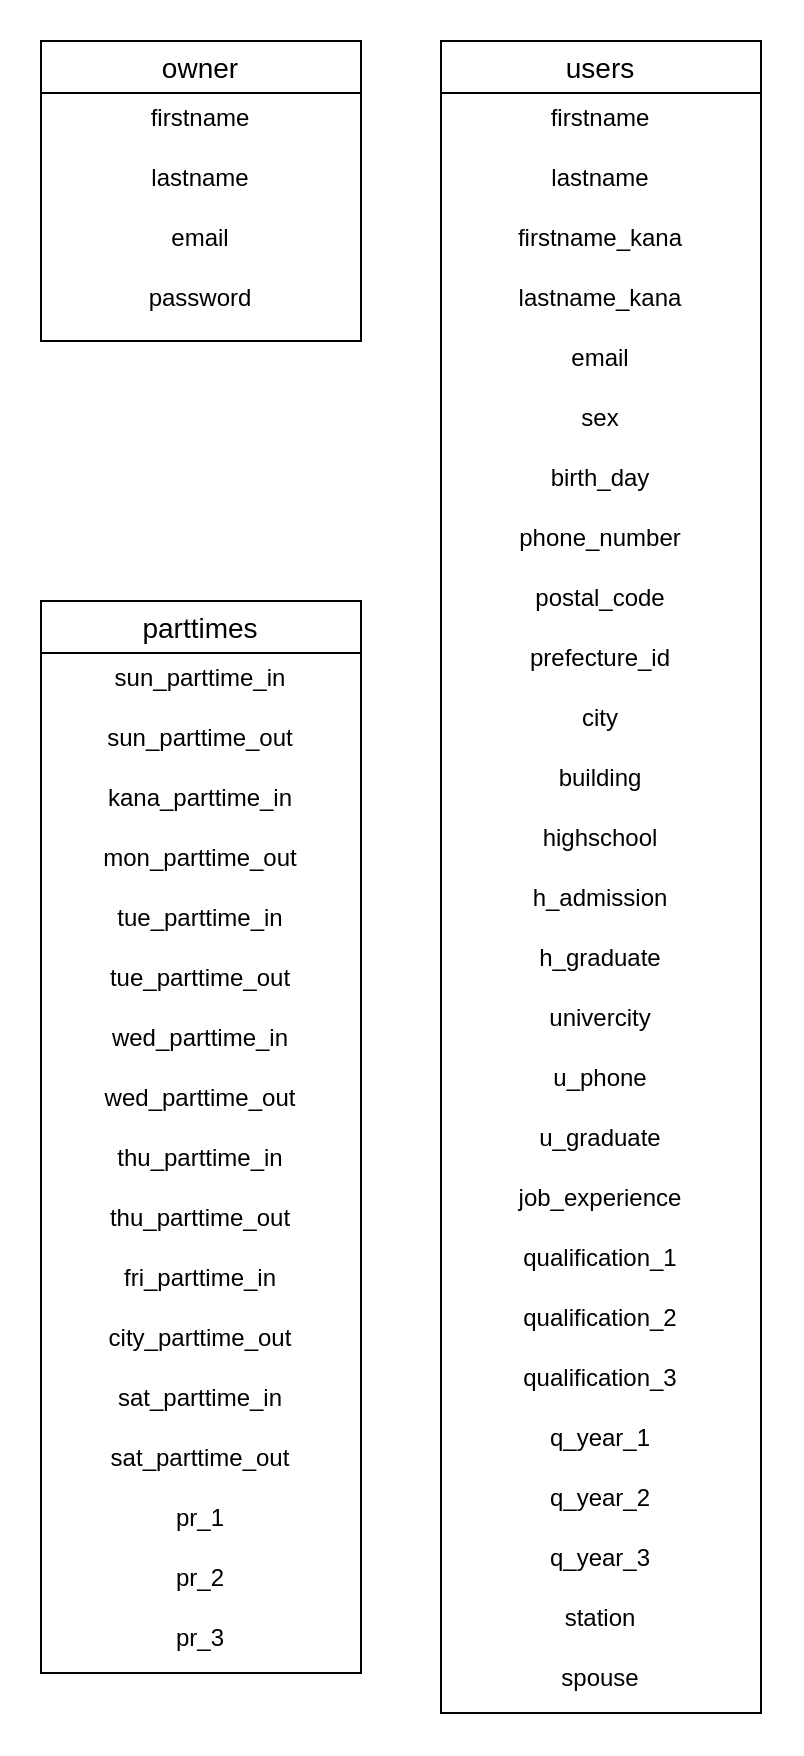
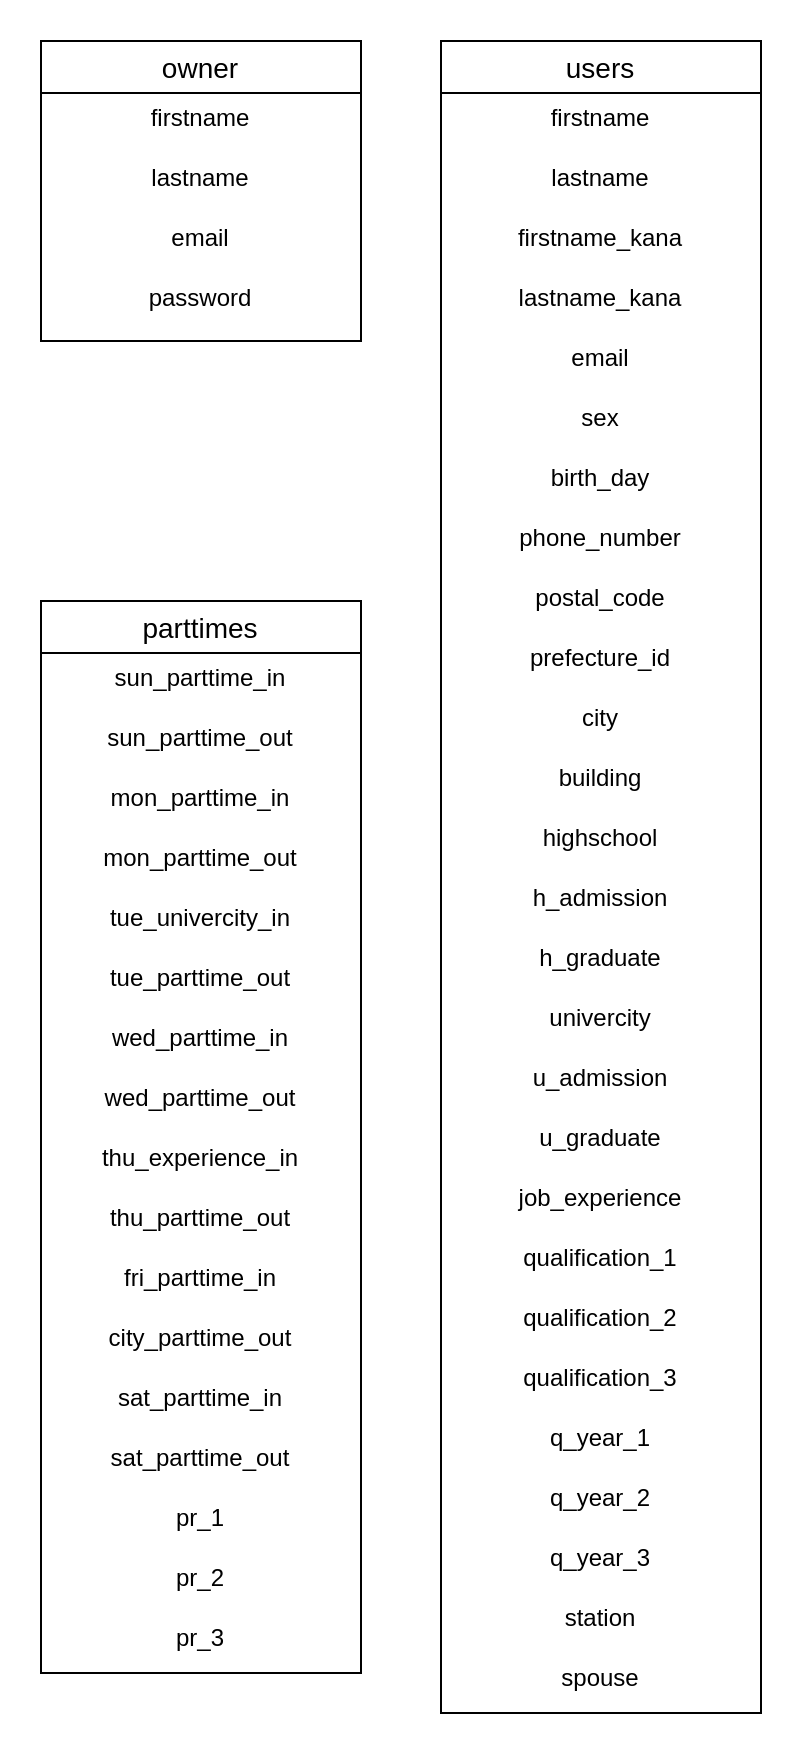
  <mxCell id="0" />
  <mxCell id="1" parent="0" />
  <mxCell id="2" value="users" style="swimlane;fontStyle=0;childLayout=stackLayout;horizontal=1;startSize=26;horizontalStack=0;resizeParent=1;resizeParentMax=0;resizeLast=0;collapsible=1;marginBottom=0;align=center;fontSize=14;spacing=1;verticalAlign=top;" parent="1" vertex="1"><mxGeometry x="220" y="20" width="160" height="836" as="geometry" /></mxCell>
  <mxCell id="3" value="firstname&#10;" style="text;strokeColor=none;fillColor=none;spacingLeft=4;spacingRight=4;overflow=hidden;rotatable=0;points=[[0,0.5],[1,0.5]];portConstraint=eastwest;fontSize=12;spacing=1;verticalAlign=top;align=center;horizontal=1;" parent="2" vertex="1"><mxGeometry y="26" width="160" height="30" as="geometry" /></mxCell>
  <mxCell id="4" value="lastname" style="text;strokeColor=none;fillColor=none;spacingLeft=4;spacingRight=4;overflow=hidden;rotatable=0;points=[[0,0.5],[1,0.5]];portConstraint=eastwest;fontSize=12;spacing=1;verticalAlign=top;align=center;horizontal=1;" parent="2" vertex="1"><mxGeometry y="56" width="160" height="30" as="geometry" /></mxCell>
  <mxCell id="5" value="firstname_kana" style="text;strokeColor=none;fillColor=none;spacingLeft=4;spacingRight=4;overflow=hidden;rotatable=0;points=[[0,0.5],[1,0.5]];portConstraint=eastwest;fontSize=12;spacing=1;verticalAlign=top;align=center;horizontal=1;" parent="2" vertex="1"><mxGeometry y="86" width="160" height="30" as="geometry" /></mxCell>
  <mxCell id="6" value="lastname_kana" style="text;strokeColor=none;fillColor=none;spacingLeft=4;spacingRight=4;overflow=hidden;rotatable=0;points=[[0,0.5],[1,0.5]];portConstraint=eastwest;fontSize=12;spacing=1;verticalAlign=top;align=center;horizontal=1;" parent="2" vertex="1"><mxGeometry y="116" width="160" height="30" as="geometry" /></mxCell>
  <mxCell id="7" value="email" style="text;strokeColor=none;fillColor=none;spacingLeft=4;spacingRight=4;overflow=hidden;rotatable=0;points=[[0,0.5],[1,0.5]];portConstraint=eastwest;fontSize=12;spacing=1;verticalAlign=top;align=center;horizontal=1;" parent="2" vertex="1"><mxGeometry y="146" width="160" height="30" as="geometry" /></mxCell>
  <mxCell id="8" value="sex" style="text;strokeColor=none;fillColor=none;spacingLeft=4;spacingRight=4;overflow=hidden;rotatable=0;points=[[0,0.5],[1,0.5]];portConstraint=eastwest;fontSize=12;spacing=1;verticalAlign=top;align=center;horizontal=1;" parent="2" vertex="1"><mxGeometry y="176" width="160" height="30" as="geometry" /></mxCell>
  <mxCell id="9" value="birth_day" style="text;strokeColor=none;fillColor=none;spacingLeft=4;spacingRight=4;overflow=hidden;rotatable=0;points=[[0,0.5],[1,0.5]];portConstraint=eastwest;fontSize=12;spacing=1;verticalAlign=top;align=center;horizontal=1;" parent="2" vertex="1"><mxGeometry y="206" width="160" height="30" as="geometry" /></mxCell>
  <mxCell id="10" value="phone_number" style="text;strokeColor=none;fillColor=none;spacingLeft=4;spacingRight=4;overflow=hidden;rotatable=0;points=[[0,0.5],[1,0.5]];portConstraint=eastwest;fontSize=12;spacing=1;verticalAlign=top;align=center;horizontal=1;" parent="2" vertex="1"><mxGeometry y="236" width="160" height="30" as="geometry" /></mxCell>
  <mxCell id="11" value="postal_code" style="text;strokeColor=none;fillColor=none;spacingLeft=4;spacingRight=4;overflow=hidden;rotatable=0;points=[[0,0.5],[1,0.5]];portConstraint=eastwest;fontSize=12;spacing=1;verticalAlign=top;align=center;horizontal=1;" parent="2" vertex="1"><mxGeometry y="266" width="160" height="30" as="geometry" /></mxCell>
  <mxCell id="12" value="prefecture_id" style="text;strokeColor=none;fillColor=none;spacingLeft=4;spacingRight=4;overflow=hidden;rotatable=0;points=[[0,0.5],[1,0.5]];portConstraint=eastwest;fontSize=12;spacing=1;verticalAlign=top;align=center;horizontal=1;" parent="2" vertex="1"><mxGeometry y="296" width="160" height="30" as="geometry" /></mxCell>
  <mxCell id="13" value="city" style="text;strokeColor=none;fillColor=none;spacingLeft=4;spacingRight=4;overflow=hidden;rotatable=0;points=[[0,0.5],[1,0.5]];portConstraint=eastwest;fontSize=12;spacing=1;verticalAlign=top;align=center;horizontal=1;" parent="2" vertex="1"><mxGeometry y="326" width="160" height="30" as="geometry" /></mxCell>
  <mxCell id="14" value="building" style="text;strokeColor=none;fillColor=none;spacingLeft=4;spacingRight=4;overflow=hidden;rotatable=0;points=[[0,0.5],[1,0.5]];portConstraint=eastwest;fontSize=12;spacing=1;verticalAlign=top;align=center;horizontal=1;" parent="2" vertex="1"><mxGeometry y="356" width="160" height="30" as="geometry" /></mxCell>
  <mxCell id="15" value="highschool" style="text;strokeColor=none;fillColor=none;spacingLeft=4;spacingRight=4;overflow=hidden;rotatable=0;points=[[0,0.5],[1,0.5]];portConstraint=eastwest;fontSize=12;spacing=1;verticalAlign=top;align=center;horizontal=1;" parent="2" vertex="1"><mxGeometry y="386" width="160" height="30" as="geometry" /></mxCell>
  <mxCell id="16" value="h_admission" style="text;strokeColor=none;fillColor=none;spacingLeft=4;spacingRight=4;overflow=hidden;rotatable=0;points=[[0,0.5],[1,0.5]];portConstraint=eastwest;fontSize=12;spacing=1;verticalAlign=top;align=center;horizontal=1;" parent="2" vertex="1"><mxGeometry y="416" width="160" height="30" as="geometry" /></mxCell>
  <mxCell id="17" value="h_graduate" style="text;strokeColor=none;fillColor=none;spacingLeft=4;spacingRight=4;overflow=hidden;rotatable=0;points=[[0,0.5],[1,0.5]];portConstraint=eastwest;fontSize=12;spacing=1;verticalAlign=top;align=center;horizontal=1;" parent="2" vertex="1"><mxGeometry y="446" width="160" height="30" as="geometry" /></mxCell>
  <mxCell id="18" value="univercity" style="text;strokeColor=none;fillColor=none;spacingLeft=4;spacingRight=4;overflow=hidden;rotatable=0;points=[[0,0.5],[1,0.5]];portConstraint=eastwest;fontSize=12;spacing=1;verticalAlign=top;align=center;horizontal=1;" parent="2" vertex="1"><mxGeometry y="476" width="160" height="30" as="geometry" /></mxCell>
- <mxCell id="19" value="u_phone" style="text;strokeColor=none;fillColor=none;spacingLeft=4;spacingRight=4;overflow=hidden;rotatable=0;points=[[0,0.5],[1,0.5]];portConstraint=eastwest;fontSize=12;spacing=1;verticalAlign=top;align=center;horizontal=1;" parent="2" vertex="1"><mxGeometry y="506" width="160" height="30" as="geometry" /></mxCell>
+ <mxCell id="19" value="u_admission" style="text;strokeColor=none;fillColor=none;spacingLeft=4;spacingRight=4;overflow=hidden;rotatable=0;points=[[0,0.5],[1,0.5]];portConstraint=eastwest;fontSize=12;spacing=1;verticalAlign=top;align=center;horizontal=1;" parent="2" vertex="1"><mxGeometry y="506" width="160" height="30" as="geometry" /></mxCell>
  <mxCell id="20" value="u_graduate" style="text;strokeColor=none;fillColor=none;spacingLeft=4;spacingRight=4;overflow=hidden;rotatable=0;points=[[0,0.5],[1,0.5]];portConstraint=eastwest;fontSize=12;spacing=1;verticalAlign=top;align=center;horizontal=1;" parent="2" vertex="1"><mxGeometry y="536" width="160" height="30" as="geometry" /></mxCell>
  <mxCell id="21" value="job_experience" style="text;strokeColor=none;fillColor=none;spacingLeft=4;spacingRight=4;overflow=hidden;rotatable=0;points=[[0,0.5],[1,0.5]];portConstraint=eastwest;fontSize=12;spacing=1;verticalAlign=top;align=center;horizontal=1;" parent="2" vertex="1"><mxGeometry y="566" width="160" height="30" as="geometry" /></mxCell>
  <mxCell id="22" value="qualification_1" style="text;strokeColor=none;fillColor=none;spacingLeft=4;spacingRight=4;overflow=hidden;rotatable=0;points=[[0,0.5],[1,0.5]];portConstraint=eastwest;fontSize=12;spacing=1;verticalAlign=top;align=center;horizontal=1;" parent="2" vertex="1"><mxGeometry y="596" width="160" height="30" as="geometry" /></mxCell>
  <mxCell id="23" value="qualification_2" style="text;strokeColor=none;fillColor=none;spacingLeft=4;spacingRight=4;overflow=hidden;rotatable=0;points=[[0,0.5],[1,0.5]];portConstraint=eastwest;fontSize=12;spacing=1;verticalAlign=top;align=center;horizontal=1;" parent="2" vertex="1"><mxGeometry y="626" width="160" height="30" as="geometry" /></mxCell>
  <mxCell id="24" value="qualification_3" style="text;strokeColor=none;fillColor=none;spacingLeft=4;spacingRight=4;overflow=hidden;rotatable=0;points=[[0,0.5],[1,0.5]];portConstraint=eastwest;fontSize=12;spacing=1;verticalAlign=top;align=center;horizontal=1;" parent="2" vertex="1"><mxGeometry y="656" width="160" height="30" as="geometry" /></mxCell>
  <mxCell id="25" value="q_year_1" style="text;strokeColor=none;fillColor=none;spacingLeft=4;spacingRight=4;overflow=hidden;rotatable=0;points=[[0,0.5],[1,0.5]];portConstraint=eastwest;fontSize=12;spacing=1;verticalAlign=top;align=center;horizontal=1;" parent="2" vertex="1"><mxGeometry y="686" width="160" height="30" as="geometry" /></mxCell>
  <mxCell id="26" value="q_year_2" style="text;strokeColor=none;fillColor=none;spacingLeft=4;spacingRight=4;overflow=hidden;rotatable=0;points=[[0,0.5],[1,0.5]];portConstraint=eastwest;fontSize=12;spacing=1;verticalAlign=top;align=center;horizontal=1;" parent="2" vertex="1"><mxGeometry y="716" width="160" height="30" as="geometry" /></mxCell>
  <mxCell id="27" value="q_year_3" style="text;strokeColor=none;fillColor=none;spacingLeft=4;spacingRight=4;overflow=hidden;rotatable=0;points=[[0,0.5],[1,0.5]];portConstraint=eastwest;fontSize=12;spacing=1;verticalAlign=top;align=center;horizontal=1;" parent="2" vertex="1"><mxGeometry y="746" width="160" height="30" as="geometry" /></mxCell>
  <mxCell id="28" value="station" style="text;strokeColor=none;fillColor=none;spacingLeft=4;spacingRight=4;overflow=hidden;rotatable=0;points=[[0,0.5],[1,0.5]];portConstraint=eastwest;fontSize=12;spacing=1;verticalAlign=top;align=center;horizontal=1;" parent="2" vertex="1"><mxGeometry y="776" width="160" height="30" as="geometry" /></mxCell>
  <mxCell id="29" value="spouse" style="text;strokeColor=none;fillColor=none;spacingLeft=4;spacingRight=4;overflow=hidden;rotatable=0;points=[[0,0.5],[1,0.5]];portConstraint=eastwest;fontSize=12;spacing=1;verticalAlign=top;align=center;horizontal=1;" parent="2" vertex="1"><mxGeometry y="806" width="160" height="30" as="geometry" /></mxCell>
  <mxCell id="30" value="owner" style="swimlane;fontStyle=0;childLayout=stackLayout;horizontal=1;startSize=26;horizontalStack=0;resizeParent=1;resizeParentMax=0;resizeLast=0;collapsible=1;marginBottom=0;align=center;fontSize=14;spacing=1;verticalAlign=top;" parent="1" vertex="1"><mxGeometry x="20" y="20" width="160" height="150" as="geometry"><mxRectangle x="40" y="80" width="70" height="26" as="alternateBounds" /></mxGeometry></mxCell>
  <mxCell id="31" value="firstname&#10;" style="text;strokeColor=none;fillColor=none;spacingLeft=4;spacingRight=4;overflow=hidden;rotatable=0;points=[[0,0.5],[1,0.5]];portConstraint=eastwest;fontSize=12;spacing=1;verticalAlign=top;align=center;horizontal=1;" parent="30" vertex="1"><mxGeometry y="26" width="160" height="30" as="geometry" /></mxCell>
  <mxCell id="32" value="lastname" style="text;strokeColor=none;fillColor=none;spacingLeft=4;spacingRight=4;overflow=hidden;rotatable=0;points=[[0,0.5],[1,0.5]];portConstraint=eastwest;fontSize=12;spacing=1;verticalAlign=top;align=center;horizontal=1;" parent="30" vertex="1"><mxGeometry y="56" width="160" height="30" as="geometry" /></mxCell>
  <mxCell id="33" value="email" style="text;strokeColor=none;fillColor=none;spacingLeft=4;spacingRight=4;overflow=hidden;rotatable=0;points=[[0,0.5],[1,0.5]];portConstraint=eastwest;fontSize=12;spacing=1;verticalAlign=top;align=center;horizontal=1;" parent="30" vertex="1"><mxGeometry y="86" width="160" height="30" as="geometry" /></mxCell>
  <mxCell id="34" value="password&#10;" style="text;strokeColor=none;fillColor=none;spacingLeft=4;spacingRight=4;overflow=hidden;rotatable=0;points=[[0,0.5],[1,0.5]];portConstraint=eastwest;fontSize=12;spacing=1;verticalAlign=top;align=center;horizontal=1;" parent="30" vertex="1"><mxGeometry y="116" width="160" height="34" as="geometry" /></mxCell>
  <mxCell id="35" value="parttimes" style="swimlane;fontStyle=0;childLayout=stackLayout;horizontal=1;startSize=26;horizontalStack=0;resizeParent=1;resizeParentMax=0;resizeLast=0;collapsible=1;marginBottom=0;align=center;fontSize=14;spacing=1;verticalAlign=top;" parent="1" vertex="1"><mxGeometry x="20" y="300" width="160" height="536" as="geometry" /></mxCell>
  <mxCell id="36" value="sun_parttime_in" style="text;strokeColor=none;fillColor=none;spacingLeft=4;spacingRight=4;overflow=hidden;rotatable=0;points=[[0,0.5],[1,0.5]];portConstraint=eastwest;fontSize=12;spacing=1;verticalAlign=top;align=center;horizontal=1;" parent="35" vertex="1"><mxGeometry y="26" width="160" height="30" as="geometry" /></mxCell>
  <mxCell id="37" value="sun_parttime_out" style="text;strokeColor=none;fillColor=none;spacingLeft=4;spacingRight=4;overflow=hidden;rotatable=0;points=[[0,0.5],[1,0.5]];portConstraint=eastwest;fontSize=12;spacing=1;verticalAlign=top;align=center;horizontal=1;" parent="35" vertex="1"><mxGeometry y="56" width="160" height="30" as="geometry" /></mxCell>
- <mxCell id="38" value="kana_parttime_in" style="text;strokeColor=none;fillColor=none;spacingLeft=4;spacingRight=4;overflow=hidden;rotatable=0;points=[[0,0.5],[1,0.5]];portConstraint=eastwest;fontSize=12;spacing=1;verticalAlign=top;align=center;horizontal=1;" parent="35" vertex="1"><mxGeometry y="86" width="160" height="30" as="geometry" /></mxCell>
+ <mxCell id="38" value="mon_parttime_in" style="text;strokeColor=none;fillColor=none;spacingLeft=4;spacingRight=4;overflow=hidden;rotatable=0;points=[[0,0.5],[1,0.5]];portConstraint=eastwest;fontSize=12;spacing=1;verticalAlign=top;align=center;horizontal=1;" parent="35" vertex="1"><mxGeometry y="86" width="160" height="30" as="geometry" /></mxCell>
  <mxCell id="39" value="mon_parttime_out" style="text;strokeColor=none;fillColor=none;spacingLeft=4;spacingRight=4;overflow=hidden;rotatable=0;points=[[0,0.5],[1,0.5]];portConstraint=eastwest;fontSize=12;spacing=1;verticalAlign=top;align=center;horizontal=1;" parent="35" vertex="1"><mxGeometry y="116" width="160" height="30" as="geometry" /></mxCell>
- <mxCell id="40" value="tue_parttime_in" style="text;strokeColor=none;fillColor=none;spacingLeft=4;spacingRight=4;overflow=hidden;rotatable=0;points=[[0,0.5],[1,0.5]];portConstraint=eastwest;fontSize=12;spacing=1;verticalAlign=top;align=center;horizontal=1;" parent="35" vertex="1"><mxGeometry y="146" width="160" height="30" as="geometry" /></mxCell>
+ <mxCell id="40" value="tue_univercity_in" style="text;strokeColor=none;fillColor=none;spacingLeft=4;spacingRight=4;overflow=hidden;rotatable=0;points=[[0,0.5],[1,0.5]];portConstraint=eastwest;fontSize=12;spacing=1;verticalAlign=top;align=center;horizontal=1;" parent="35" vertex="1"><mxGeometry y="146" width="160" height="30" as="geometry" /></mxCell>
  <mxCell id="41" value="tue_parttime_out" style="text;strokeColor=none;fillColor=none;spacingLeft=4;spacingRight=4;overflow=hidden;rotatable=0;points=[[0,0.5],[1,0.5]];portConstraint=eastwest;fontSize=12;spacing=1;verticalAlign=top;align=center;horizontal=1;" parent="35" vertex="1"><mxGeometry y="176" width="160" height="30" as="geometry" /></mxCell>
  <mxCell id="42" value="wed_parttime_in" style="text;strokeColor=none;fillColor=none;spacingLeft=4;spacingRight=4;overflow=hidden;rotatable=0;points=[[0,0.5],[1,0.5]];portConstraint=eastwest;fontSize=12;spacing=1;verticalAlign=top;align=center;horizontal=1;" parent="35" vertex="1"><mxGeometry y="206" width="160" height="30" as="geometry" /></mxCell>
  <mxCell id="43" value="wed_parttime_out" style="text;strokeColor=none;fillColor=none;spacingLeft=4;spacingRight=4;overflow=hidden;rotatable=0;points=[[0,0.5],[1,0.5]];portConstraint=eastwest;fontSize=12;spacing=1;verticalAlign=top;align=center;horizontal=1;" parent="35" vertex="1"><mxGeometry y="236" width="160" height="30" as="geometry" /></mxCell>
- <mxCell id="44" value="thu_parttime_in" style="text;strokeColor=none;fillColor=none;spacingLeft=4;spacingRight=4;overflow=hidden;rotatable=0;points=[[0,0.5],[1,0.5]];portConstraint=eastwest;fontSize=12;spacing=1;verticalAlign=top;align=center;horizontal=1;" parent="35" vertex="1"><mxGeometry y="266" width="160" height="30" as="geometry" /></mxCell>
+ <mxCell id="44" value="thu_experience_in" style="text;strokeColor=none;fillColor=none;spacingLeft=4;spacingRight=4;overflow=hidden;rotatable=0;points=[[0,0.5],[1,0.5]];portConstraint=eastwest;fontSize=12;spacing=1;verticalAlign=top;align=center;horizontal=1;" parent="35" vertex="1"><mxGeometry y="266" width="160" height="30" as="geometry" /></mxCell>
  <mxCell id="45" value="thu_parttime_out" style="text;strokeColor=none;fillColor=none;spacingLeft=4;spacingRight=4;overflow=hidden;rotatable=0;points=[[0,0.5],[1,0.5]];portConstraint=eastwest;fontSize=12;spacing=1;verticalAlign=top;align=center;horizontal=1;" parent="35" vertex="1"><mxGeometry y="296" width="160" height="30" as="geometry" /></mxCell>
  <mxCell id="46" value="fri_parttime_in" style="text;strokeColor=none;fillColor=none;spacingLeft=4;spacingRight=4;overflow=hidden;rotatable=0;points=[[0,0.5],[1,0.5]];portConstraint=eastwest;fontSize=12;spacing=1;verticalAlign=top;align=center;horizontal=1;" parent="35" vertex="1"><mxGeometry y="326" width="160" height="30" as="geometry" /></mxCell>
  <mxCell id="47" value="city_parttime_out" style="text;strokeColor=none;fillColor=none;spacingLeft=4;spacingRight=4;overflow=hidden;rotatable=0;points=[[0,0.5],[1,0.5]];portConstraint=eastwest;fontSize=12;spacing=1;verticalAlign=top;align=center;horizontal=1;" parent="35" vertex="1"><mxGeometry y="356" width="160" height="30" as="geometry" /></mxCell>
  <mxCell id="48" value="sat_parttime_in" style="text;strokeColor=none;fillColor=none;spacingLeft=4;spacingRight=4;overflow=hidden;rotatable=0;points=[[0,0.5],[1,0.5]];portConstraint=eastwest;fontSize=12;spacing=1;verticalAlign=top;align=center;horizontal=1;" parent="35" vertex="1"><mxGeometry y="386" width="160" height="30" as="geometry" /></mxCell>
  <mxCell id="49" value="sat_parttime_out" style="text;strokeColor=none;fillColor=none;spacingLeft=4;spacingRight=4;overflow=hidden;rotatable=0;points=[[0,0.5],[1,0.5]];portConstraint=eastwest;fontSize=12;spacing=1;verticalAlign=top;align=center;horizontal=1;" parent="35" vertex="1"><mxGeometry y="416" width="160" height="30" as="geometry" /></mxCell>
  <mxCell id="50" value="pr_1" style="text;strokeColor=none;fillColor=none;spacingLeft=4;spacingRight=4;overflow=hidden;rotatable=0;points=[[0,0.5],[1,0.5]];portConstraint=eastwest;fontSize=12;spacing=1;verticalAlign=top;align=center;horizontal=1;" parent="35" vertex="1"><mxGeometry y="446" width="160" height="30" as="geometry" /></mxCell>
  <mxCell id="51" value="pr_2" style="text;strokeColor=none;fillColor=none;spacingLeft=4;spacingRight=4;overflow=hidden;rotatable=0;points=[[0,0.5],[1,0.5]];portConstraint=eastwest;fontSize=12;spacing=1;verticalAlign=top;align=center;horizontal=1;" parent="35" vertex="1"><mxGeometry y="476" width="160" height="30" as="geometry" /></mxCell>
  <mxCell id="52" value="pr_3" style="text;strokeColor=none;fillColor=none;spacingLeft=4;spacingRight=4;overflow=hidden;rotatable=0;points=[[0,0.5],[1,0.5]];portConstraint=eastwest;fontSize=12;spacing=1;verticalAlign=top;align=center;horizontal=1;" parent="35" vertex="1"><mxGeometry y="506" width="160" height="30" as="geometry" /></mxCell>
